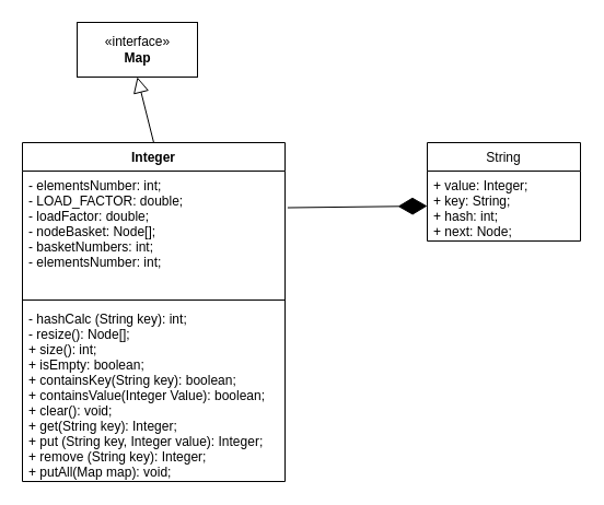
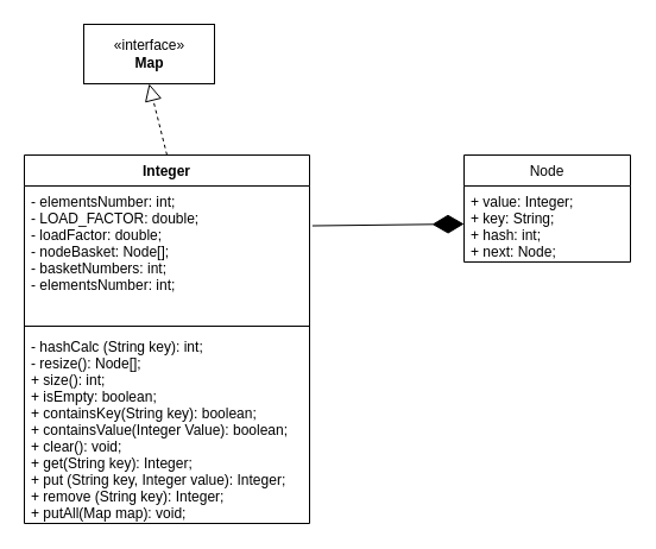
  <mxCell id="0" />
  <mxCell id="1" parent="0" />
  <mxCell id="2" value="Integer" style="swimlane;fontStyle=1;align=center;verticalAlign=top;childLayout=stackLayout;horizontal=1;startSize=26;horizontalStack=0;resizeParent=1;resizeParentMax=0;resizeLast=0;collapsible=1;marginBottom=0;" vertex="1" parent="1"><mxGeometry x="20" y="130" width="240" height="310" as="geometry" /></mxCell>
  <mxCell id="3" value="- elementsNumber: int;&#10;- LOAD_FACTOR: double;&#10;- loadFactor: double;&#10;- nodeBasket: Node[];&#10;- basketNumbers: int;&#10;- elementsNumber: int;" style="text;strokeColor=none;fillColor=none;align=left;verticalAlign=top;spacingLeft=4;spacingRight=4;overflow=hidden;rotatable=0;points=[[0,0.5],[1,0.5]];portConstraint=eastwest;" vertex="1" parent="2"><mxGeometry y="26" width="240" height="114" as="geometry" /></mxCell>
  <mxCell id="4" value="" style="line;strokeWidth=1;fillColor=none;align=left;verticalAlign=middle;spacingTop=-1;spacingLeft=3;spacingRight=3;rotatable=0;labelPosition=right;points=[];portConstraint=eastwest;" vertex="1" parent="2"><mxGeometry y="140" width="240" height="8" as="geometry" /></mxCell>
  <mxCell id="5" value="- hashCalc (String key): int;&#10;- resize(): Node[];&#10;+ size(): int;&#10;+ isEmpty: boolean;&#10;+ containsKey(String key): boolean;&#10;+ containsValue(Integer Value): boolean;&#10;+ clear(): void;&#10;+ get(String key): Integer;&#10;+ put (String key, Integer value): Integer;&#10;+ remove (String key): Integer;&#10;+ putAll(Map map): void;&#10;" style="text;strokeColor=none;fillColor=none;align=left;verticalAlign=top;spacingLeft=4;spacingRight=4;overflow=hidden;rotatable=0;points=[[0,0.5],[1,0.5]];portConstraint=eastwest;" vertex="1" parent="2"><mxGeometry y="148" width="240" height="162" as="geometry" /></mxCell>
- <mxCell id="6" value="" style="endArrow=block;dashed=0;endFill=0;endSize=12;html=1;exitX=0.5;exitY=0;exitDx=0;exitDy=0;entryX=0.5;entryY=1;entryDx=0;entryDy=0;" edge="1" parent="1" source="2" target="7"><mxGeometry width="160" relative="1" as="geometry"><mxPoint x="20" y="300" as="sourcePoint" /><mxPoint x="-110" y="227" as="targetPoint" /><Array as="points" /></mxGeometry></mxCell>
+ <mxCell id="6" value="" style="endArrow=block;dashed=1;endFill=0;endSize=12;html=1;exitX=0.5;exitY=0;exitDx=0;exitDy=0;entryX=0.5;entryY=1;entryDx=0;entryDy=0;" edge="1" parent="1" source="2" target="7"><mxGeometry width="160" relative="1" as="geometry"><mxPoint x="20" y="300" as="sourcePoint" /><mxPoint x="-110" y="227" as="targetPoint" /><Array as="points" /></mxGeometry></mxCell>
  <mxCell id="7" value="«interface»&lt;br&gt;&lt;b&gt;Map&lt;/b&gt;" style="html=1;" vertex="1" parent="1"><mxGeometry x="70" y="20" width="110" height="50" as="geometry" /></mxCell>
  <mxCell id="8" value="" style="endArrow=diamondThin;endFill=1;endSize=24;html=1;exitX=1.01;exitY=0.294;exitDx=0;exitDy=0;exitPerimeter=0;" edge="1" parent="1" source="3"><mxGeometry width="160" relative="1" as="geometry"><mxPoint x="262" y="161" as="sourcePoint" /><mxPoint x="390" y="188" as="targetPoint" /></mxGeometry></mxCell>
- <mxCell id="9" value="String" style="swimlane;fontStyle=0;childLayout=stackLayout;horizontal=1;startSize=26;fillColor=none;horizontalStack=0;resizeParent=1;resizeParentMax=0;resizeLast=0;collapsible=1;marginBottom=0;" vertex="1" parent="1"><mxGeometry x="390" y="130" width="140" height="90" as="geometry" /></mxCell>
+ <mxCell id="9" value="Node" style="swimlane;fontStyle=0;childLayout=stackLayout;horizontal=1;startSize=26;fillColor=none;horizontalStack=0;resizeParent=1;resizeParentMax=0;resizeLast=0;collapsible=1;marginBottom=0;" vertex="1" parent="1"><mxGeometry x="390" y="130" width="140" height="90" as="geometry" /></mxCell>
  <mxCell id="10" value="+ value: Integer;&#10;+ key: String;&#10;+ hash: int;&#10;+ next: Node;&#10;" style="text;strokeColor=none;fillColor=none;align=left;verticalAlign=top;spacingLeft=4;spacingRight=4;overflow=hidden;rotatable=0;points=[[0,0.5],[1,0.5]];portConstraint=eastwest;" vertex="1" parent="9"><mxGeometry y="26" width="140" height="64" as="geometry" /></mxCell>
